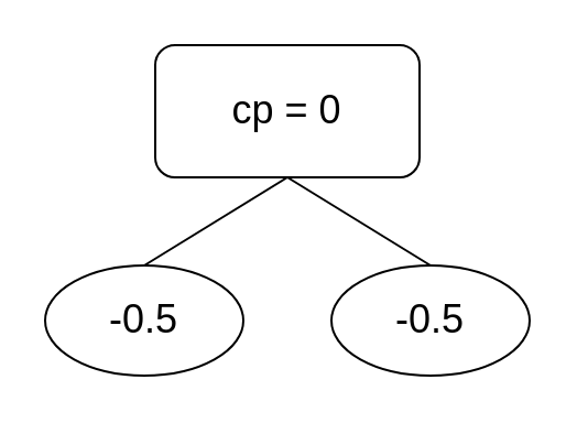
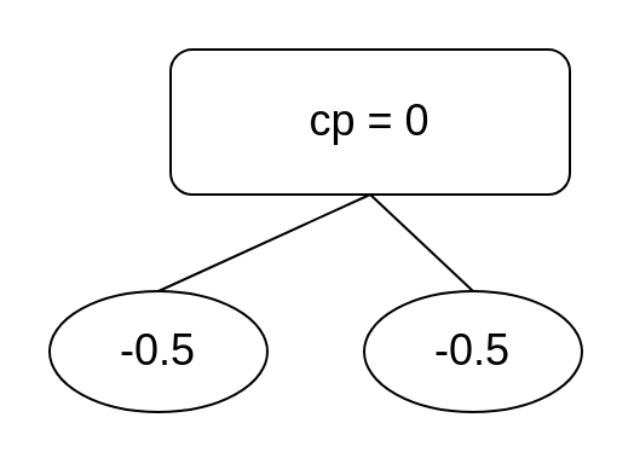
  <mxCell id="0" />
  <mxCell id="1" parent="0" />
- <mxCell id="2" value="&lt;font style=&quot;font-size: 18px&quot;&gt;cp = 0&lt;/font&gt;" style="rounded=1;whiteSpace=wrap;html=1;" vertex="1" parent="1"><mxGeometry x="70" y="20" width="120" height="60" as="geometry" /></mxCell>
+ <mxCell id="2" value="&lt;font style=&quot;font-size: 18px&quot;&gt;cp = 0&lt;/font&gt;" style="rounded=1;whiteSpace=wrap;html=1;" vertex="1" parent="1"><mxGeometry x="70" y="20" width="165" height="60" as="geometry" /></mxCell>
  <mxCell id="3" value="&lt;font style=&quot;font-size: 18px&quot;&gt;-0.5&lt;/font&gt;" style="ellipse;whiteSpace=wrap;html=1;" vertex="1" parent="1"><mxGeometry x="20" y="120" width="90" height="50" as="geometry" /></mxCell>
  <mxCell id="4" value="&lt;font style=&quot;font-size: 18px&quot;&gt;-0.5&lt;/font&gt;" style="ellipse;whiteSpace=wrap;html=1;" vertex="1" parent="1"><mxGeometry x="150" y="120" width="90" height="50" as="geometry" /></mxCell>
  <mxCell id="5" value="" style="endArrow=none;html=1;exitX=0.5;exitY=0;exitDx=0;exitDy=0;entryX=0.5;entryY=1;entryDx=0;entryDy=0;" edge="1" parent="1" source="3" target="2"><mxGeometry width="50" height="50" relative="1" as="geometry"><mxPoint x="110" y="110" as="sourcePoint" /><mxPoint x="160" y="60" as="targetPoint" /></mxGeometry></mxCell>
  <mxCell id="6" value="" style="endArrow=none;html=1;exitX=0.5;exitY=0;exitDx=0;exitDy=0;entryX=0.5;entryY=1;entryDx=0;entryDy=0;" edge="1" parent="1" source="4" target="2"><mxGeometry width="50" height="50" relative="1" as="geometry"><mxPoint x="110" y="110" as="sourcePoint" /><mxPoint x="160" y="60" as="targetPoint" /></mxGeometry></mxCell>
